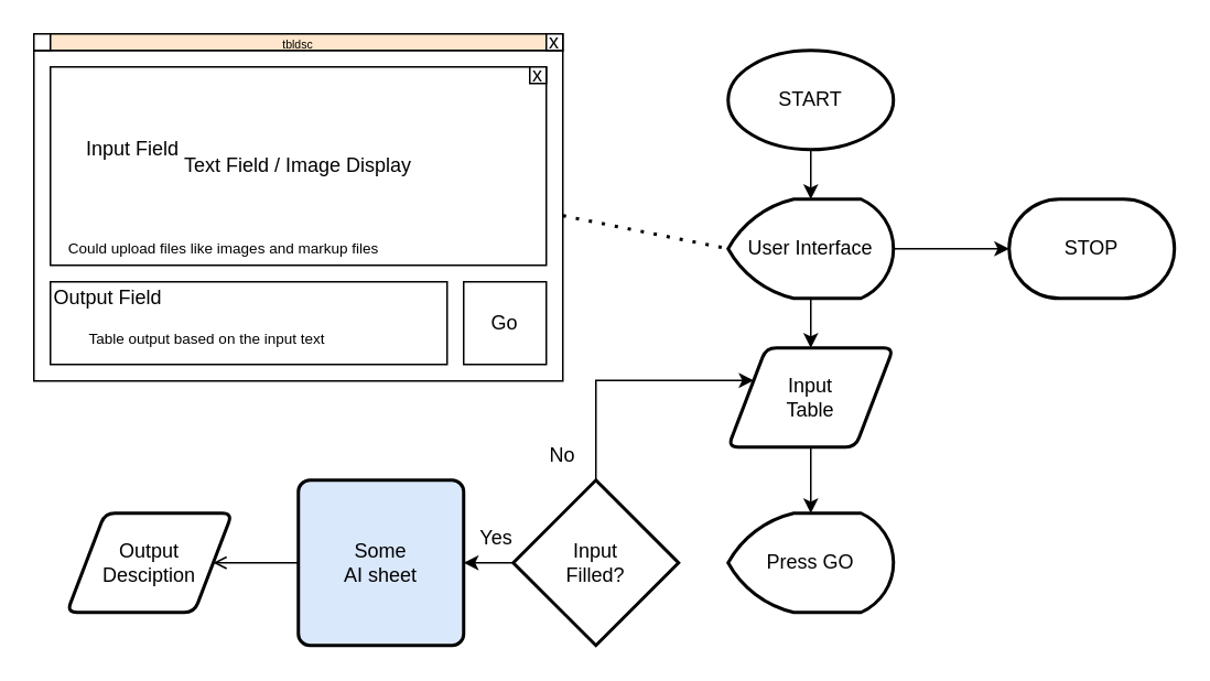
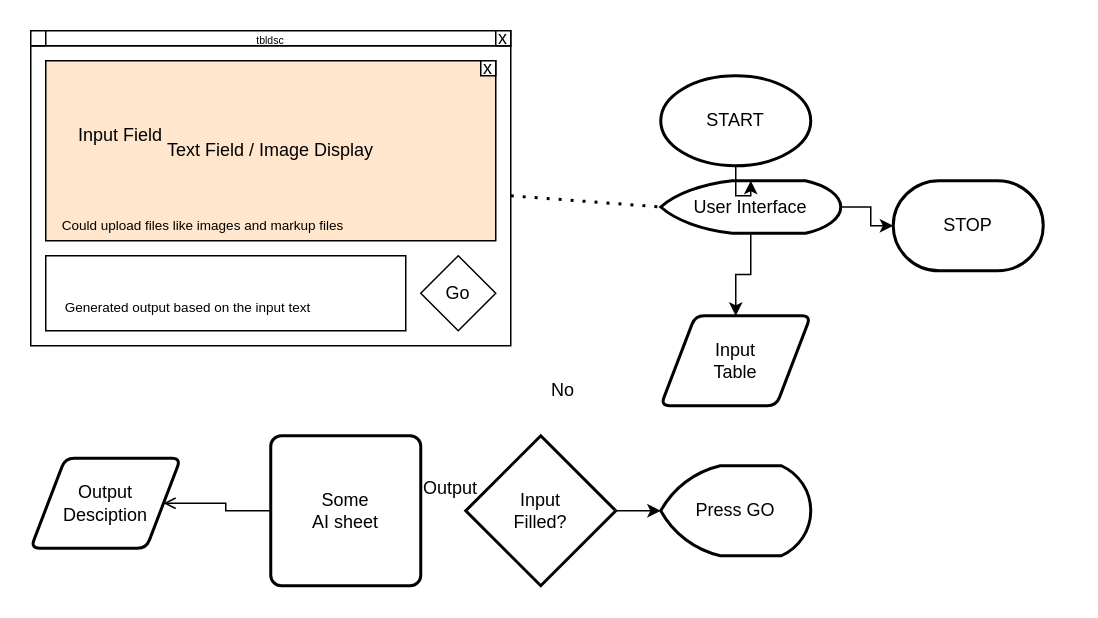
  <mxCell id="0" />
  <mxCell id="1" parent="0" />
- <mxCell id="2" value="START" style="strokeWidth=2;html=1;shape=mxgraph.flowchart.start_1;whiteSpace=wrap;" vertex="1" parent="1"><mxGeometry x="440" y="30" width="100" height="60" as="geometry" /></mxCell>
+ <mxCell id="2" value="START" style="strokeWidth=2;html=1;shape=mxgraph.flowchart.start_1;whiteSpace=wrap;" vertex="1" parent="1"><mxGeometry x="440" y="50" width="100" height="60" as="geometry" /></mxCell>
  <mxCell id="3" style="edgeStyle=orthogonalEdgeStyle;rounded=0;orthogonalLoop=1;jettySize=auto;html=1;entryX=0.5;entryY=0;entryDx=0;entryDy=0;" edge="1" parent="1" source="4" target="27"><mxGeometry relative="1" as="geometry" /></mxCell>
- <mxCell id="4" value="User Interface" style="strokeWidth=2;html=1;shape=mxgraph.flowchart.display;whiteSpace=wrap;" vertex="1" parent="1"><mxGeometry x="440" y="120" width="100" height="60" as="geometry" /></mxCell>
+ <mxCell id="4" value="User Interface" style="strokeWidth=2;html=1;shape=mxgraph.flowchart.display;whiteSpace=wrap;" vertex="1" parent="1"><mxGeometry x="440" y="120" width="120" height="35" as="geometry" /></mxCell>
  <mxCell id="5" value="" style="rounded=0;whiteSpace=wrap;html=1;" vertex="1" parent="1"><mxGeometry x="20" y="30" width="320" height="200" as="geometry" /></mxCell>
- <mxCell id="6" value="Text Field / Image Display" style="rounded=0;whiteSpace=wrap;html=1;" vertex="1" parent="1"><mxGeometry x="30" y="40" width="300" height="120" as="geometry" /></mxCell>
+ <mxCell id="6" value="Text Field / Image Display" style="rounded=0;whiteSpace=wrap;html=1;fillColor=#ffe6cc;" vertex="1" parent="1"><mxGeometry x="30" y="40" width="300" height="120" as="geometry" /></mxCell>
  <mxCell id="7" value="" style="rounded=0;whiteSpace=wrap;html=1;" vertex="1" parent="1"><mxGeometry x="30" y="170" width="240" height="50" as="geometry" /></mxCell>
- <mxCell id="8" value="Go" style="rounded=0;whiteSpace=wrap;html=1;" vertex="1" parent="1"><mxGeometry x="280" y="170" width="50" height="50" as="geometry" /></mxCell>
+ <mxCell id="8" value="Go" style="rhombus;whiteSpace=wrap;html=1;" vertex="1" parent="1"><mxGeometry x="280" y="170" width="50" height="50" as="geometry" /></mxCell>
  <mxCell id="9" value="Could upload files like images and markup files" style="text;html=1;align=center;verticalAlign=middle;whiteSpace=wrap;rounded=0;fontSize=9;" vertex="1" parent="1"><mxGeometry x="40" y="145" width="190" height="10" as="geometry" /></mxCell>
  <mxCell id="10" value="x" style="rounded=0;whiteSpace=wrap;html=1;" vertex="1" parent="1"><mxGeometry x="320" y="40" width="10" height="10" as="geometry" /></mxCell>
  <mxCell id="11" value="Input Field" style="text;html=1;align=center;verticalAlign=middle;whiteSpace=wrap;rounded=0;" vertex="1" parent="1"><mxGeometry x="50" y="80" width="60" height="20" as="geometry" /></mxCell>
- <mxCell id="12" value="Output Field" style="text;html=1;align=center;verticalAlign=middle;whiteSpace=wrap;rounded=0;" vertex="1" parent="1"><mxGeometry x="30" y="170" width="70" height="20" as="geometry" /></mxCell>
- <mxCell id="13" value="Table output based on the input text" style="text;html=1;align=center;verticalAlign=middle;whiteSpace=wrap;rounded=0;fontSize=9;" vertex="1" parent="1"><mxGeometry x="40" y="200" width="170" height="10" as="geometry" /></mxCell>
- <mxCell id="14" value="&lt;font style=&quot;font-size: 7px;&quot;&gt;tbldsc&lt;/font&gt;" style="rounded=0;whiteSpace=wrap;html=1;fillColor=#ffe6cc;" vertex="1" parent="1"><mxGeometry x="20" y="20" width="320" height="10" as="geometry" /></mxCell>
+ <mxCell id="13" value="Generated output based on the input text" style="text;html=1;align=center;verticalAlign=middle;whiteSpace=wrap;rounded=0;fontSize=9;" vertex="1" parent="1"><mxGeometry x="40" y="200" width="170" height="10" as="geometry" /></mxCell>
+ <mxCell id="14" value="&lt;font style=&quot;font-size: 7px;&quot;&gt;tbldsc&lt;/font&gt;" style="rounded=0;whiteSpace=wrap;html=1;" vertex="1" parent="1"><mxGeometry x="20" y="20" width="320" height="10" as="geometry" /></mxCell>
  <mxCell id="15" value="x" style="rounded=0;whiteSpace=wrap;html=1;" vertex="1" parent="1"><mxGeometry x="330" y="20" width="10" height="10" as="geometry" /></mxCell>
  <mxCell id="16" value="" style="rounded=0;whiteSpace=wrap;html=1;" vertex="1" parent="1"><mxGeometry x="20" y="20" width="10" height="10" as="geometry" /></mxCell>
  <mxCell id="17" value="" style="endArrow=none;dashed=1;html=1;dashPattern=1 3;strokeWidth=2;rounded=0;entryX=0;entryY=0.5;entryDx=0;entryDy=0;entryPerimeter=0;exitX=1;exitY=0.5;exitDx=0;exitDy=0;" edge="1" parent="1" source="5" target="4"><mxGeometry width="50" height="50" relative="1" as="geometry"><mxPoint x="280" y="130" as="sourcePoint" /><mxPoint x="330" y="80" as="targetPoint" /></mxGeometry></mxCell>
  <mxCell id="18" style="edgeStyle=orthogonalEdgeStyle;rounded=0;orthogonalLoop=1;jettySize=auto;html=1;entryX=0.5;entryY=0;entryDx=0;entryDy=0;entryPerimeter=0;" edge="1" parent="1" source="2" target="4"><mxGeometry relative="1" as="geometry" /></mxCell>
  <mxCell id="19" style="edgeStyle=orthogonalEdgeStyle;rounded=0;orthogonalLoop=1;jettySize=auto;html=1;entryX=1;entryY=0.5;entryDx=0;entryDy=0;endArrow=open;" edge="1" parent="1" source="20" target="28"><mxGeometry relative="1" as="geometry" /></mxCell>
- <mxCell id="20" value="&lt;div&gt;Some&lt;/div&gt;&lt;div&gt;AI sheet&lt;br&gt;&lt;/div&gt;" style="rounded=1;whiteSpace=wrap;html=1;absoluteArcSize=1;arcSize=14;strokeWidth=2;fillColor=#dae8fc;" vertex="1" parent="1"><mxGeometry x="180" y="290" width="100" height="100" as="geometry" /></mxCell>
- <mxCell id="21" value="STOP" style="strokeWidth=2;html=1;shape=mxgraph.flowchart.terminator;whiteSpace=wrap;" vertex="1" parent="1"><mxGeometry x="610" y="120" width="100" height="60" as="geometry" /></mxCell>
+ <mxCell id="20" value="&lt;div&gt;Some&lt;/div&gt;&lt;div&gt;AI sheet&lt;br&gt;&lt;/div&gt;" style="rounded=1;whiteSpace=wrap;html=1;absoluteArcSize=1;arcSize=14;strokeWidth=2;" vertex="1" parent="1"><mxGeometry x="180" y="290" width="100" height="100" as="geometry" /></mxCell>
+ <mxCell id="21" value="STOP" style="strokeWidth=2;html=1;shape=mxgraph.flowchart.terminator;whiteSpace=wrap;" vertex="1" parent="1"><mxGeometry x="595" y="120" width="100" height="60" as="geometry" /></mxCell>
  <mxCell id="22" style="edgeStyle=orthogonalEdgeStyle;rounded=0;orthogonalLoop=1;jettySize=auto;html=1;entryX=0;entryY=0.5;entryDx=0;entryDy=0;entryPerimeter=0;" edge="1" parent="1" source="4" target="21"><mxGeometry relative="1" as="geometry" /></mxCell>
- <mxCell id="23" style="edgeStyle=orthogonalEdgeStyle;rounded=0;orthogonalLoop=1;jettySize=auto;html=1;entryX=0;entryY=0.25;entryDx=0;entryDy=0;" edge="1" parent="1" source="25" target="27"><mxGeometry relative="1" as="geometry"><mxPoint x="360" y="230" as="targetPoint" /><Array as="points"><mxPoint x="360" y="230" /></Array></mxGeometry></mxCell>
- <mxCell id="24" style="edgeStyle=orthogonalEdgeStyle;rounded=0;orthogonalLoop=1;jettySize=auto;html=1;entryX=1;entryY=0.5;entryDx=0;entryDy=0;" edge="1" parent="1" source="25" target="20"><mxGeometry relative="1" as="geometry" /></mxCell>
+ <mxCell id="24" style="edgeStyle=orthogonalEdgeStyle;rounded=0;orthogonalLoop=1;jettySize=auto;html=1;" edge="1" parent="1" source="25" target="31"><mxGeometry relative="1" as="geometry" /></mxCell>
  <mxCell id="25" value="&lt;div&gt;Input&lt;/div&gt;&lt;div&gt;Filled?&lt;br&gt;&lt;/div&gt;" style="strokeWidth=2;html=1;shape=mxgraph.flowchart.decision;whiteSpace=wrap;" vertex="1" parent="1"><mxGeometry x="310" y="290" width="100" height="100" as="geometry" /></mxCell>
- <mxCell id="26" style="edgeStyle=orthogonalEdgeStyle;rounded=0;orthogonalLoop=1;jettySize=auto;html=1;" edge="1" parent="1" source="27" target="31"><mxGeometry relative="1" as="geometry" /></mxCell>
  <mxCell id="27" value="&lt;div&gt;Input&lt;/div&gt;&lt;div&gt;Table&lt;br&gt;&lt;/div&gt;" style="shape=parallelogram;html=1;strokeWidth=2;perimeter=parallelogramPerimeter;whiteSpace=wrap;rounded=1;arcSize=12;size=0.23;" vertex="1" parent="1"><mxGeometry x="440" y="210" width="100" height="60" as="geometry" /></mxCell>
- <mxCell id="28" value="&lt;div&gt;Output&lt;/div&gt;&lt;div&gt;Desciption&lt;br&gt;&lt;/div&gt;" style="shape=parallelogram;html=1;strokeWidth=2;perimeter=parallelogramPerimeter;whiteSpace=wrap;rounded=1;arcSize=12;size=0.23;" vertex="1" parent="1"><mxGeometry x="40" y="310" width="100" height="60" as="geometry" /></mxCell>
- <mxCell id="29" value="Yes" style="text;html=1;align=center;verticalAlign=middle;whiteSpace=wrap;rounded=0;" vertex="1" parent="1"><mxGeometry x="270" y="310" width="60" height="30" as="geometry" /></mxCell>
- <mxCell id="30" value="No" style="text;html=1;align=center;verticalAlign=middle;whiteSpace=wrap;rounded=0;" vertex="1" parent="1"><mxGeometry x="310" y="260" width="60" height="30" as="geometry" /></mxCell>
+ <mxCell id="28" value="&lt;div&gt;Output&lt;/div&gt;&lt;div&gt;Desciption&lt;br&gt;&lt;/div&gt;" style="shape=parallelogram;html=1;strokeWidth=2;perimeter=parallelogramPerimeter;whiteSpace=wrap;rounded=1;arcSize=12;size=0.23;" vertex="1" parent="1"><mxGeometry x="20" y="305" width="100" height="60" as="geometry" /></mxCell>
+ <mxCell id="29" value="Output" style="text;html=1;align=center;verticalAlign=middle;whiteSpace=wrap;rounded=0;" vertex="1" parent="1"><mxGeometry x="270" y="310" width="60" height="30" as="geometry" /></mxCell>
+ <mxCell id="30" value="No" style="text;html=1;align=center;verticalAlign=middle;whiteSpace=wrap;rounded=0;" vertex="1" parent="1"><mxGeometry x="345" y="245" width="60" height="30" as="geometry" /></mxCell>
  <mxCell id="31" value="Press GO" style="strokeWidth=2;html=1;shape=mxgraph.flowchart.display;whiteSpace=wrap;" vertex="1" parent="1"><mxGeometry x="440" y="310" width="100" height="60" as="geometry" /></mxCell>
